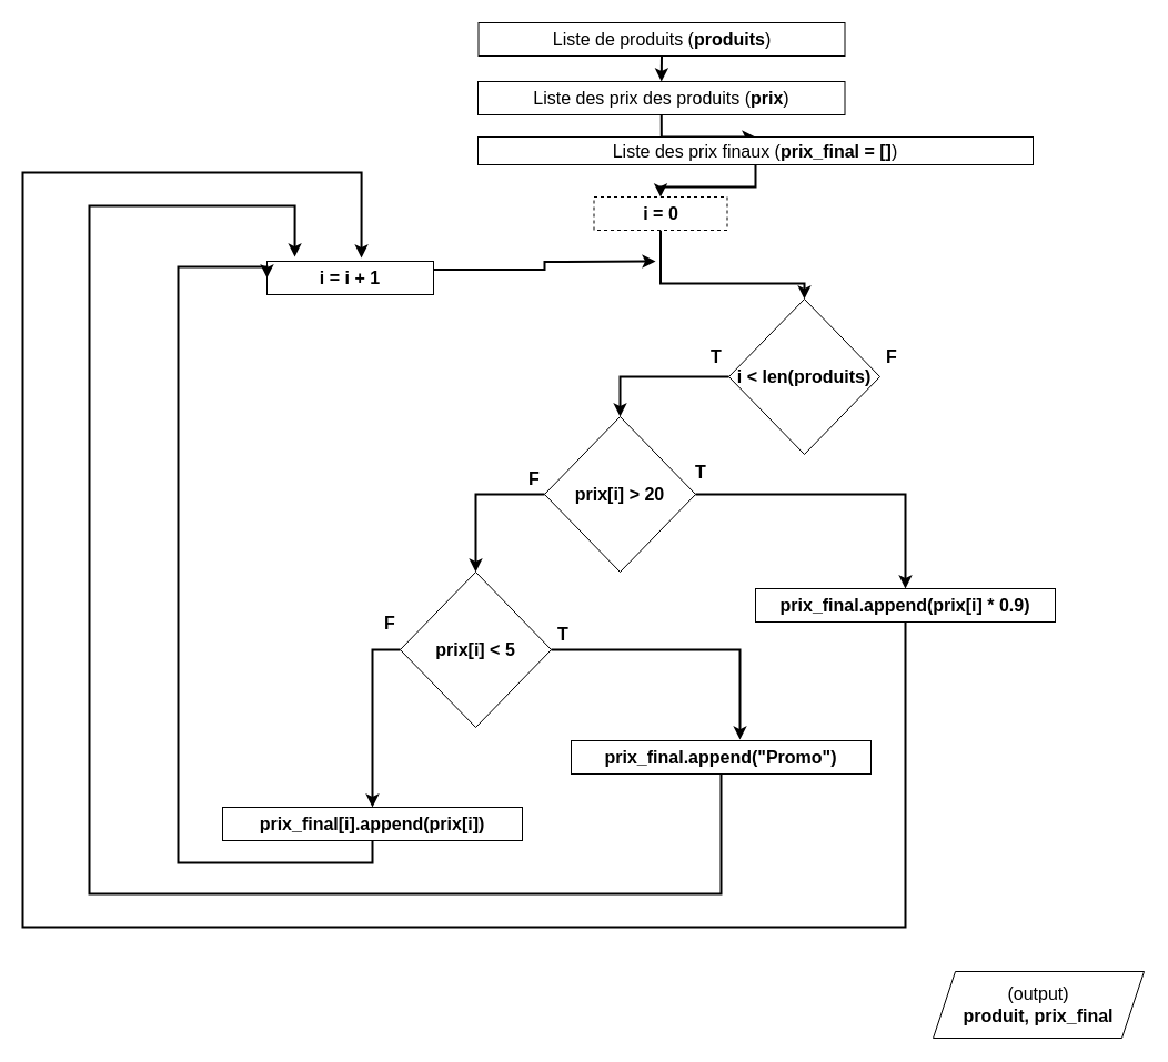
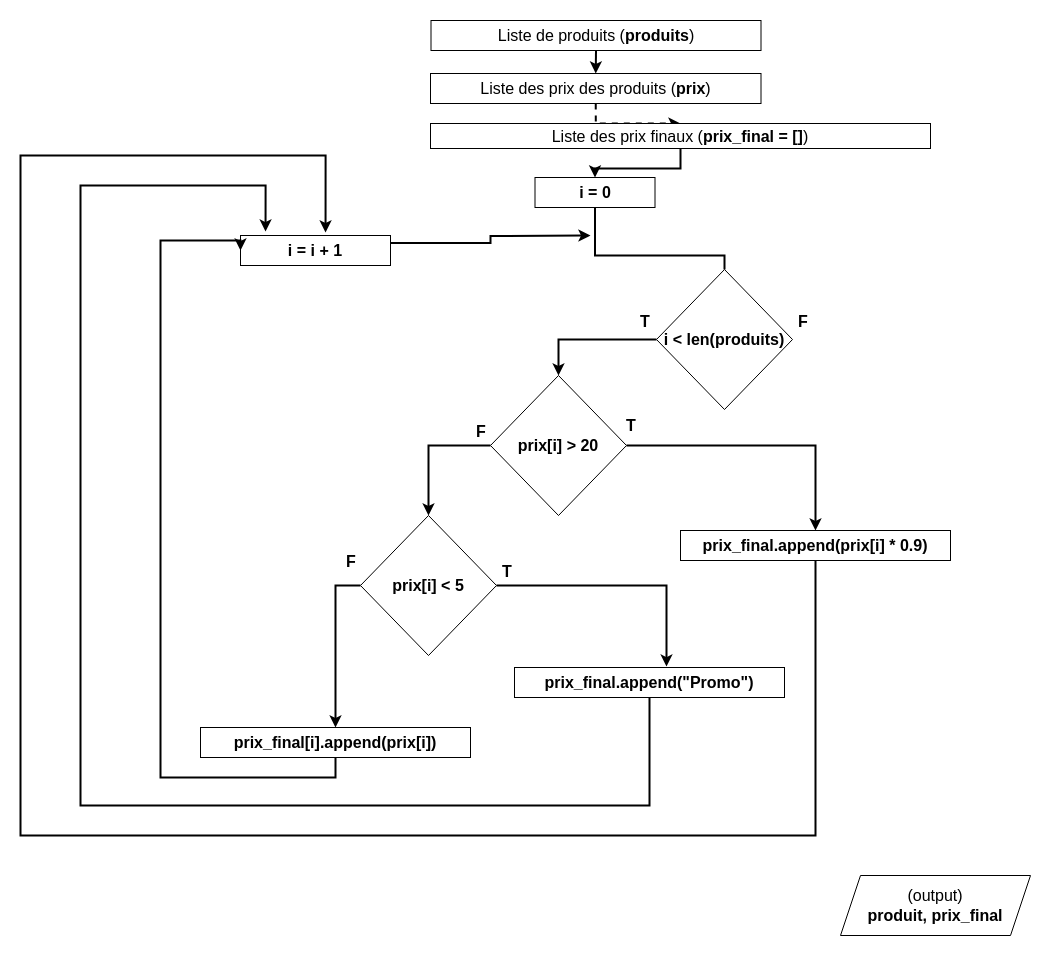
  <mxCell id="0" />
  <mxCell id="1" parent="0" />
- <mxCell id="2" style="edgeStyle=orthogonalEdgeStyle;rounded=0;orthogonalLoop=1;jettySize=auto;html=1;exitX=0.5;exitY=1;exitDx=0;exitDy=0;strokeWidth=2;fontSize=16;" parent="1" source="3" target="5" edge="1"><mxGeometry relative="1" as="geometry"><Array as="points"><mxPoint x="595" y="255" /><mxPoint x="724" y="255" /></Array></mxGeometry></mxCell>
- <mxCell id="3" value="&lt;b&gt;i = 0&lt;/b&gt;" style="rounded=0;whiteSpace=wrap;html=1;fontSize=16;dashed=1;" parent="1" vertex="1"><mxGeometry x="534.5" y="177" width="120" height="30" as="geometry" /></mxCell>
+ <mxCell id="2" style="edgeStyle=orthogonalEdgeStyle;rounded=0;orthogonalLoop=1;jettySize=auto;html=1;exitX=0.5;exitY=1;exitDx=0;exitDy=0;strokeWidth=2;fontSize=16;endArrow=none;" parent="1" source="3" target="5" edge="1"><mxGeometry relative="1" as="geometry"><Array as="points"><mxPoint x="595" y="255" /><mxPoint x="724" y="255" /></Array></mxGeometry></mxCell>
+ <mxCell id="3" value="&lt;b&gt;i = 0&lt;/b&gt;" style="rounded=0;whiteSpace=wrap;html=1;fontSize=16;" parent="1" vertex="1"><mxGeometry x="534.5" y="177" width="120" height="30" as="geometry" /></mxCell>
  <mxCell id="4" style="edgeStyle=orthogonalEdgeStyle;rounded=0;orthogonalLoop=1;jettySize=auto;html=1;exitX=0;exitY=0.5;exitDx=0;exitDy=0;entryX=0.5;entryY=0;entryDx=0;entryDy=0;strokeWidth=2;fontSize=16;" parent="1" source="5" target="15" edge="1"><mxGeometry relative="1" as="geometry" /></mxCell>
  <mxCell id="5" value="&lt;b&gt;i &amp;lt; len(produits)&lt;/b&gt;" style="rhombus;whiteSpace=wrap;html=1;fontSize=16;" parent="1" vertex="1"><mxGeometry x="656" y="269" width="136" height="140" as="geometry" /></mxCell>
  <mxCell id="6" value="(output)&lt;br&gt;&lt;b&gt;produit, prix_final&lt;/b&gt;" style="shape=parallelogram;perimeter=parallelogramPerimeter;whiteSpace=wrap;html=1;fixedSize=1;fontSize=16;" parent="1" vertex="1"><mxGeometry x="840" y="875" width="190" height="60" as="geometry" /></mxCell>
  <mxCell id="7" style="edgeStyle=orthogonalEdgeStyle;rounded=0;orthogonalLoop=1;jettySize=auto;html=1;exitX=1;exitY=0.25;exitDx=0;exitDy=0;strokeWidth=2;fontSize=16;" parent="1" source="8" edge="1"><mxGeometry relative="1" as="geometry"><mxPoint x="590" y="235" as="targetPoint" /></mxGeometry></mxCell>
  <mxCell id="8" value="&lt;b&gt;i = i + 1&lt;/b&gt;" style="rounded=0;whiteSpace=wrap;html=1;fontSize=16;" parent="1" vertex="1"><mxGeometry x="240" y="235" width="150" height="30" as="geometry" /></mxCell>
  <mxCell id="9" style="edgeStyle=orthogonalEdgeStyle;rounded=0;orthogonalLoop=1;jettySize=auto;html=1;exitX=0.5;exitY=1;exitDx=0;exitDy=0;entryX=0.5;entryY=0;entryDx=0;entryDy=0;fontSize=16;strokeWidth=2;" parent="1" source="10" target="12" edge="1"><mxGeometry relative="1" as="geometry" /></mxCell>
  <mxCell id="10" value="&lt;font style=&quot;font-size: 16px;&quot;&gt;Liste de produits&lt;b&gt; &lt;/b&gt;(&lt;b&gt;produits&lt;/b&gt;)&lt;/font&gt;" style="rounded=0;whiteSpace=wrap;html=1;" parent="1" vertex="1"><mxGeometry x="430.5" y="20" width="330" height="30" as="geometry" /></mxCell>
- <mxCell id="11" style="edgeStyle=orthogonalEdgeStyle;rounded=0;orthogonalLoop=1;jettySize=auto;html=1;exitX=0.5;exitY=1;exitDx=0;exitDy=0;entryX=0.5;entryY=0;entryDx=0;entryDy=0;strokeWidth=2;fontSize=16;" parent="1" source="12" target="17" edge="1"><mxGeometry relative="1" as="geometry" /></mxCell>
+ <mxCell id="11" style="edgeStyle=orthogonalEdgeStyle;rounded=0;orthogonalLoop=1;jettySize=auto;html=1;exitX=0.5;exitY=1;exitDx=0;exitDy=0;entryX=0.5;entryY=0;entryDx=0;entryDy=0;strokeWidth=2;fontSize=16;dashed=1;" parent="1" source="12" target="17" edge="1"><mxGeometry relative="1" as="geometry" /></mxCell>
  <mxCell id="12" value="&lt;font style=&quot;font-size: 16px;&quot;&gt;Liste des prix des produits (&lt;b&gt;prix&lt;/b&gt;)&lt;/font&gt;" style="rounded=0;whiteSpace=wrap;html=1;" parent="1" vertex="1"><mxGeometry x="430" y="73" width="330.5" height="30" as="geometry" /></mxCell>
  <mxCell id="13" style="edgeStyle=orthogonalEdgeStyle;rounded=0;orthogonalLoop=1;jettySize=auto;html=1;exitX=1;exitY=0.5;exitDx=0;exitDy=0;strokeWidth=2;fontSize=16;" parent="1" source="15" target="19" edge="1"><mxGeometry relative="1" as="geometry" /></mxCell>
  <mxCell id="14" style="edgeStyle=orthogonalEdgeStyle;rounded=0;orthogonalLoop=1;jettySize=auto;html=1;exitX=0;exitY=0.5;exitDx=0;exitDy=0;entryX=0.5;entryY=0;entryDx=0;entryDy=0;strokeWidth=2;fontSize=16;" parent="1" source="15" target="22" edge="1"><mxGeometry relative="1" as="geometry" /></mxCell>
  <mxCell id="15" value="&lt;b&gt;prix[i] &amp;gt; 20&lt;/b&gt;" style="rhombus;whiteSpace=wrap;html=1;fontSize=16;" parent="1" vertex="1"><mxGeometry x="490" y="375" width="136" height="140" as="geometry" /></mxCell>
  <mxCell id="16" style="edgeStyle=orthogonalEdgeStyle;rounded=0;orthogonalLoop=1;jettySize=auto;html=1;exitX=0.5;exitY=1;exitDx=0;exitDy=0;entryX=0.5;entryY=0;entryDx=0;entryDy=0;strokeWidth=2;fontSize=16;" parent="1" source="17" target="3" edge="1"><mxGeometry relative="1" as="geometry" /></mxCell>
  <mxCell id="17" value="&lt;font style=&quot;font-size: 16px;&quot;&gt;Liste des prix finaux (&lt;b&gt;prix_final = []&lt;/b&gt;)&lt;/font&gt;" style="rounded=0;whiteSpace=wrap;html=1;" parent="1" vertex="1"><mxGeometry x="430" y="123" width="500" height="25" as="geometry" /></mxCell>
  <mxCell id="18" style="edgeStyle=orthogonalEdgeStyle;rounded=0;orthogonalLoop=1;jettySize=auto;html=1;exitX=0.5;exitY=1;exitDx=0;exitDy=0;entryX=0.567;entryY=-0.1;entryDx=0;entryDy=0;entryPerimeter=0;strokeWidth=2;fontSize=16;" parent="1" source="19" target="8" edge="1"><mxGeometry relative="1" as="geometry"><Array as="points"><mxPoint x="815" y="835" /><mxPoint x="20" y="835" /><mxPoint x="20" y="155" /><mxPoint x="325" y="155" /></Array></mxGeometry></mxCell>
  <mxCell id="19" value="&lt;b&gt;prix_final.append(prix[i] * 0.9)&lt;/b&gt;" style="rounded=0;whiteSpace=wrap;html=1;fontSize=16;" parent="1" vertex="1"><mxGeometry x="680" y="530" width="270" height="30" as="geometry" /></mxCell>
  <mxCell id="20" style="edgeStyle=orthogonalEdgeStyle;rounded=0;orthogonalLoop=1;jettySize=auto;html=1;exitX=1;exitY=0.5;exitDx=0;exitDy=0;entryX=0.563;entryY=-0.033;entryDx=0;entryDy=0;entryPerimeter=0;strokeWidth=2;fontSize=16;" parent="1" source="22" target="24" edge="1"><mxGeometry relative="1" as="geometry" /></mxCell>
  <mxCell id="21" style="edgeStyle=orthogonalEdgeStyle;rounded=0;orthogonalLoop=1;jettySize=auto;html=1;exitX=0;exitY=0.5;exitDx=0;exitDy=0;strokeWidth=2;fontSize=16;" parent="1" source="22" target="26" edge="1"><mxGeometry relative="1" as="geometry" /></mxCell>
  <mxCell id="22" value="&lt;b&gt;prix[i] &amp;lt; 5&lt;/b&gt;" style="rhombus;whiteSpace=wrap;html=1;fontSize=16;" parent="1" vertex="1"><mxGeometry x="360" y="515" width="136" height="140" as="geometry" /></mxCell>
  <mxCell id="23" style="edgeStyle=orthogonalEdgeStyle;rounded=0;orthogonalLoop=1;jettySize=auto;html=1;exitX=0.5;exitY=1;exitDx=0;exitDy=0;strokeWidth=2;fontSize=16;entryX=0.167;entryY=-0.133;entryDx=0;entryDy=0;entryPerimeter=0;" parent="1" source="24" target="8" edge="1"><mxGeometry relative="1" as="geometry"><mxPoint x="130" y="355" as="targetPoint" /><Array as="points"><mxPoint x="649" y="805" /><mxPoint x="80" y="805" /><mxPoint x="80" y="185" /><mxPoint x="265" y="185" /></Array></mxGeometry></mxCell>
  <mxCell id="24" value="&lt;b&gt;prix_final.append(&quot;Promo&quot;)&lt;/b&gt;" style="rounded=0;whiteSpace=wrap;html=1;fontSize=16;" parent="1" vertex="1"><mxGeometry x="514" y="667" width="270" height="30" as="geometry" /></mxCell>
  <mxCell id="25" style="edgeStyle=orthogonalEdgeStyle;rounded=0;orthogonalLoop=1;jettySize=auto;html=1;exitX=0.5;exitY=1;exitDx=0;exitDy=0;entryX=0;entryY=0.5;entryDx=0;entryDy=0;strokeWidth=2;fontSize=16;" parent="1" source="26" target="8" edge="1"><mxGeometry relative="1" as="geometry"><Array as="points"><mxPoint x="335" y="777" /><mxPoint x="160" y="777" /><mxPoint x="160" y="240" /></Array></mxGeometry></mxCell>
  <mxCell id="26" value="&lt;b&gt;prix_final[i].append(prix[i])&lt;/b&gt;" style="rounded=0;whiteSpace=wrap;html=1;fontSize=16;" parent="1" vertex="1"><mxGeometry x="200" y="727" width="270" height="30" as="geometry" /></mxCell>
  <mxCell id="27" value="T" style="text;strokeColor=none;fillColor=none;align=left;verticalAlign=middle;spacingLeft=4;spacingRight=4;overflow=hidden;points=[[0,0.5],[1,0.5]];portConstraint=eastwest;rotatable=0;fontSize=16;fontStyle=1" parent="1" vertex="1"><mxGeometry x="634" y="305" width="30" height="30" as="geometry" /></mxCell>
  <mxCell id="28" value="F" style="text;strokeColor=none;fillColor=none;align=left;verticalAlign=middle;spacingLeft=4;spacingRight=4;overflow=hidden;points=[[0,0.5],[1,0.5]];portConstraint=eastwest;rotatable=0;fontSize=16;fontStyle=1" parent="1" vertex="1"><mxGeometry x="792" y="305" width="30" height="30" as="geometry" /></mxCell>
  <mxCell id="29" value="T" style="text;strokeColor=none;fillColor=none;align=left;verticalAlign=middle;spacingLeft=4;spacingRight=4;overflow=hidden;points=[[0,0.5],[1,0.5]];portConstraint=eastwest;rotatable=0;fontSize=16;fontStyle=1" parent="1" vertex="1"><mxGeometry x="620" y="409" width="30" height="30" as="geometry" /></mxCell>
  <mxCell id="30" value="F" style="text;strokeColor=none;fillColor=none;align=left;verticalAlign=middle;spacingLeft=4;spacingRight=4;overflow=hidden;points=[[0,0.5],[1,0.5]];portConstraint=eastwest;rotatable=0;fontSize=16;fontStyle=1" parent="1" vertex="1"><mxGeometry x="470" y="415" width="30" height="30" as="geometry" /></mxCell>
  <mxCell id="31" value="F" style="text;strokeColor=none;fillColor=none;align=left;verticalAlign=middle;spacingLeft=4;spacingRight=4;overflow=hidden;points=[[0,0.5],[1,0.5]];portConstraint=eastwest;rotatable=0;fontSize=16;fontStyle=1" parent="1" vertex="1"><mxGeometry x="340" y="545" width="30" height="30" as="geometry" /></mxCell>
  <mxCell id="32" value="T" style="text;strokeColor=none;fillColor=none;align=left;verticalAlign=middle;spacingLeft=4;spacingRight=4;overflow=hidden;points=[[0,0.5],[1,0.5]];portConstraint=eastwest;rotatable=0;fontSize=16;fontStyle=1" parent="1" vertex="1"><mxGeometry x="496" y="555" width="30" height="30" as="geometry" /></mxCell>
